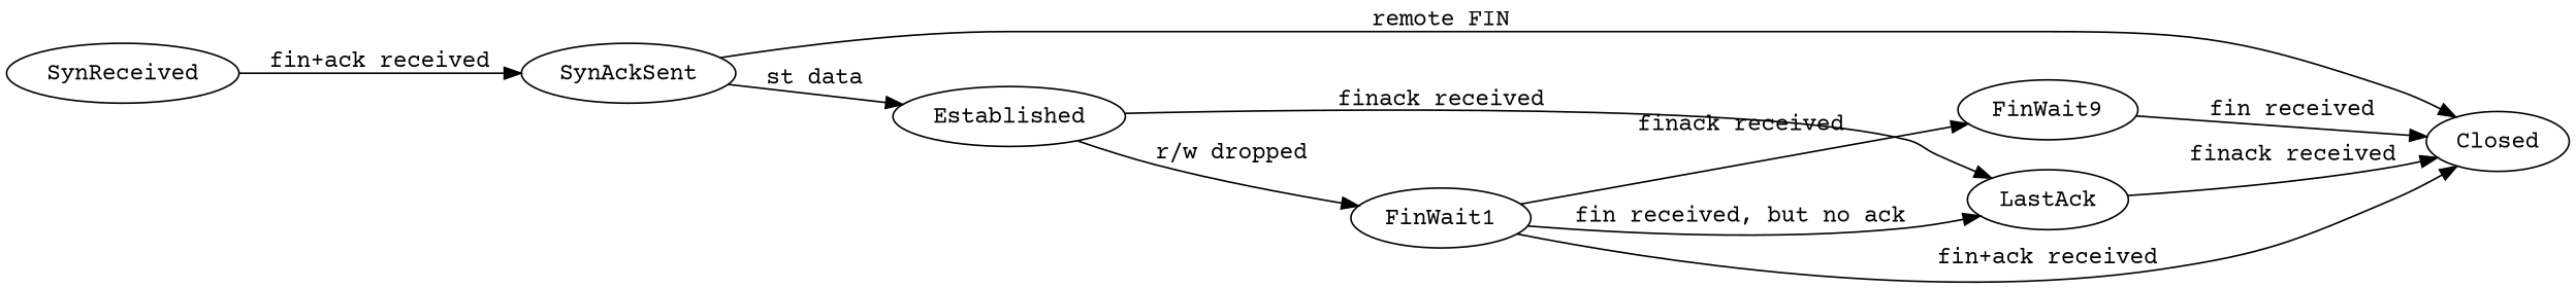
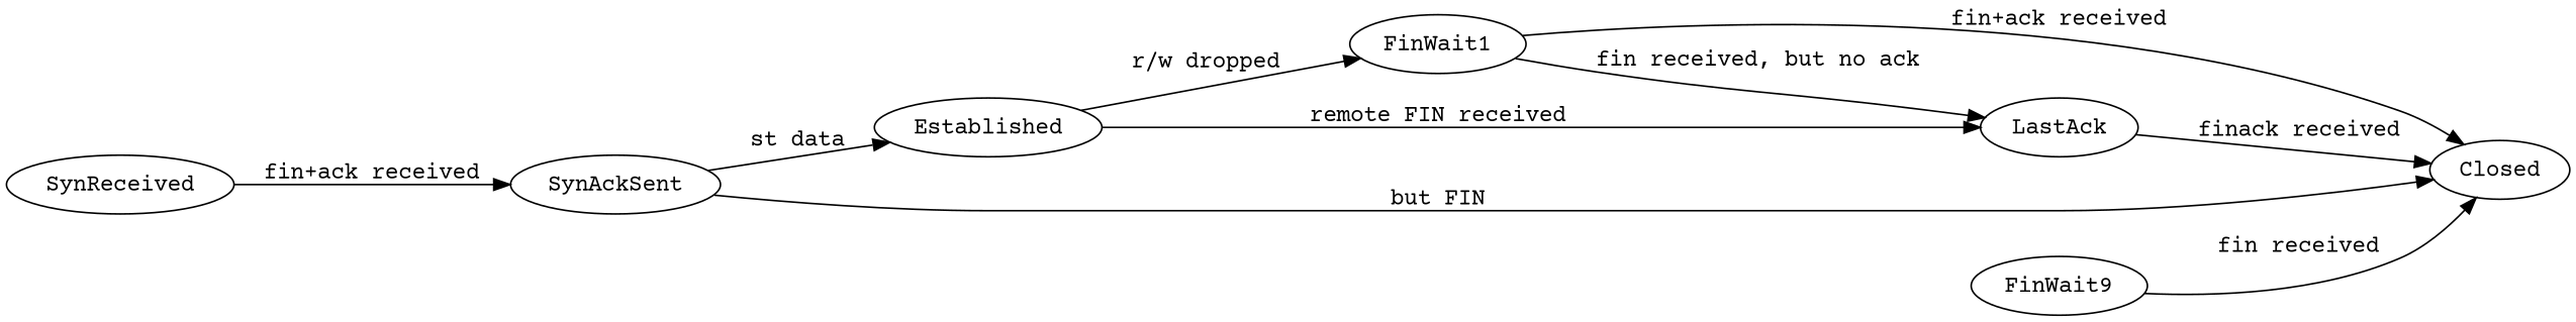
  digraph {
    fontname="Courier Prime"
    rankdir=LR
    node [fontname="Courier Prime" shape=ellipse]
    edge [fontname="Courier Prime"]
    SynReceived
    SynAckSent
    Established
    Closed
    FinWait1
    LastAck
    n7 [label=FinWait9]
    SynReceived -> SynAckSent [label="fin+ack received"]
    SynAckSent -> Established [label="st data"]
-   SynAckSent -> Closed [label="remote FIN"]
+   SynAckSent -> Closed [label="but FIN"]
    Established -> FinWait1 [label="r/w dropped"]
-   Established -> LastAck [label="finack received"]
+   Established -> LastAck [label="remote FIN received"]
    FinWait1 -> Closed [label="fin+ack received"]
    FinWait1 -> LastAck [label="fin received, but no ack"]
-   FinWait1 -> n7 [label="finack received"]
    LastAck -> Closed [label="finack received"]
    n7 -> Closed [label="fin received"]
  }
